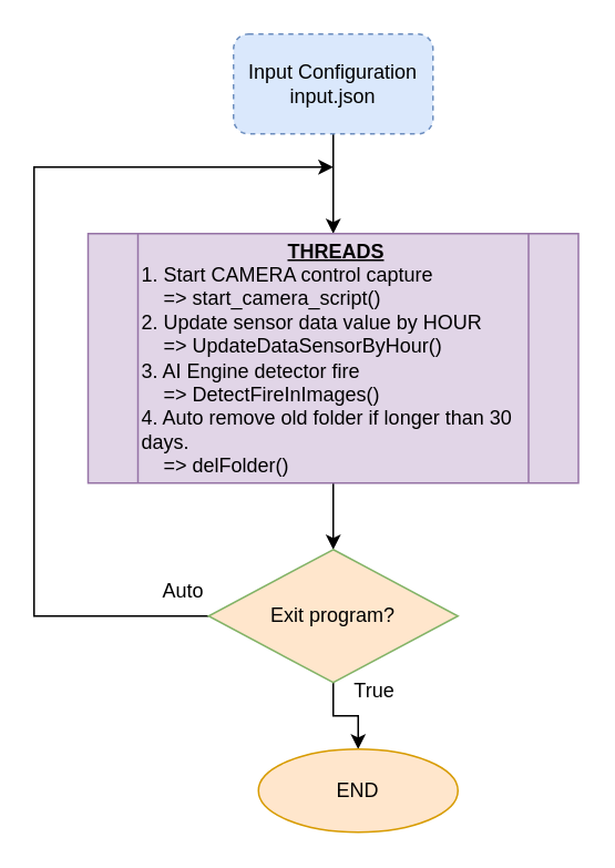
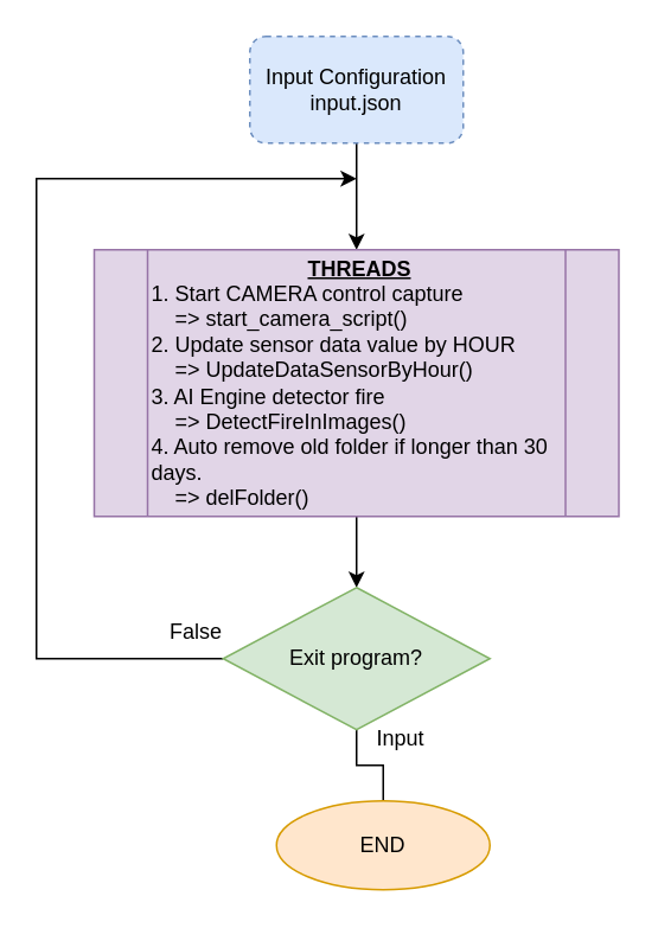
  <mxCell id="0" />
  <mxCell id="1" parent="0" />
  <mxCell id="2" style="edgeStyle=orthogonalEdgeStyle;rounded=0;orthogonalLoop=1;jettySize=auto;html=1;entryX=0.5;entryY=0;entryDx=0;entryDy=0;" edge="1" parent="1" source="3" target="5"><mxGeometry relative="1" as="geometry" /></mxCell>
  <mxCell id="3" value="Input Configuration&lt;div&gt;input.json&lt;/div&gt;" style="rounded=1;whiteSpace=wrap;html=1;fillColor=#dae8fc;strokeColor=#6c8ebf;dashed=1;" vertex="1" parent="1"><mxGeometry x="140" y="20" width="120" height="60" as="geometry" /></mxCell>
  <mxCell id="4" style="edgeStyle=orthogonalEdgeStyle;rounded=0;orthogonalLoop=1;jettySize=auto;html=1;" edge="1" parent="1" source="5" target="8"><mxGeometry relative="1" as="geometry" /></mxCell>
  <mxCell id="5" value="&lt;div style=&quot;text-align: center;&quot;&gt;&lt;b&gt;&lt;u&gt;THREADS&lt;/u&gt;&lt;/b&gt;&lt;/div&gt;1. Start CAMERA control capture&amp;nbsp;&lt;div&gt;&amp;nbsp; &amp;nbsp; =&amp;gt; start_camera_script()&lt;div&gt;2. Update sensor data value by HOUR&amp;nbsp;&lt;/div&gt;&lt;div&gt;&amp;nbsp; &amp;nbsp; =&amp;gt; UpdateDataSensorByHour()&lt;/div&gt;&lt;div&gt;3. AI Engine detector fire&amp;nbsp;&lt;/div&gt;&lt;div&gt;&amp;nbsp; &amp;nbsp; =&amp;gt; DetectFireInImages()&lt;/div&gt;&lt;/div&gt;&lt;div&gt;4. Auto remove old folder if longer than 30 days.&lt;/div&gt;&lt;div&gt;&amp;nbsp; &amp;nbsp; =&amp;gt; delFolder()&lt;br&gt;&lt;/div&gt;" style="shape=process;whiteSpace=wrap;html=1;backgroundOutline=1;align=left;fillColor=#e1d5e7;strokeColor=#9673a6;" vertex="1" parent="1"><mxGeometry x="52.5" y="140" width="295" height="150" as="geometry" /></mxCell>
  <mxCell id="6" style="edgeStyle=orthogonalEdgeStyle;rounded=0;orthogonalLoop=1;jettySize=auto;html=1;" edge="1" parent="1" source="8"><mxGeometry relative="1" as="geometry"><mxPoint x="200" y="100" as="targetPoint" /><Array as="points"><mxPoint x="20" y="370" /><mxPoint x="20" y="100" /></Array></mxGeometry></mxCell>
- <mxCell id="7" style="edgeStyle=orthogonalEdgeStyle;rounded=0;orthogonalLoop=1;jettySize=auto;html=1;entryX=0.5;entryY=0;entryDx=0;entryDy=0;" edge="1" parent="1" source="8" target="9"><mxGeometry relative="1" as="geometry" /></mxCell>
- <mxCell id="8" value="Exit program?" style="rhombus;whiteSpace=wrap;html=1;fillColor=#ffe6cc;strokeColor=#82b366;" vertex="1" parent="1"><mxGeometry x="125" y="330" width="150" height="80" as="geometry" /></mxCell>
+ <mxCell id="7" style="edgeStyle=orthogonalEdgeStyle;rounded=0;orthogonalLoop=1;jettySize=auto;html=1;entryX=0.5;entryY=0;entryDx=0;entryDy=0;endArrow=none;" edge="1" parent="1" source="8" target="9"><mxGeometry relative="1" as="geometry" /></mxCell>
+ <mxCell id="8" value="Exit program?" style="rhombus;whiteSpace=wrap;html=1;fillColor=#d5e8d4;strokeColor=#82b366;" vertex="1" parent="1"><mxGeometry x="125" y="330" width="150" height="80" as="geometry" /></mxCell>
  <mxCell id="9" value="END" style="ellipse;whiteSpace=wrap;html=1;fillColor=#ffe6cc;strokeColor=#d79b00;" vertex="1" parent="1"><mxGeometry x="155" y="450" width="120" height="50" as="geometry" /></mxCell>
- <mxCell id="10" value="True" style="text;html=1;align=center;verticalAlign=middle;whiteSpace=wrap;rounded=0;" vertex="1" parent="1"><mxGeometry x="195" y="400" width="60" height="30" as="geometry" /></mxCell>
- <mxCell id="11" value="Auto" style="text;html=1;align=center;verticalAlign=middle;whiteSpace=wrap;rounded=0;" vertex="1" parent="1"><mxGeometry x="80" y="340" width="60" height="30" as="geometry" /></mxCell>
+ <mxCell id="10" value="Input" style="text;html=1;align=center;verticalAlign=middle;whiteSpace=wrap;rounded=0;" vertex="1" parent="1"><mxGeometry x="195" y="400" width="60" height="30" as="geometry" /></mxCell>
+ <mxCell id="11" value="False" style="text;html=1;align=center;verticalAlign=middle;whiteSpace=wrap;rounded=0;" vertex="1" parent="1"><mxGeometry x="80" y="340" width="60" height="30" as="geometry" /></mxCell>
